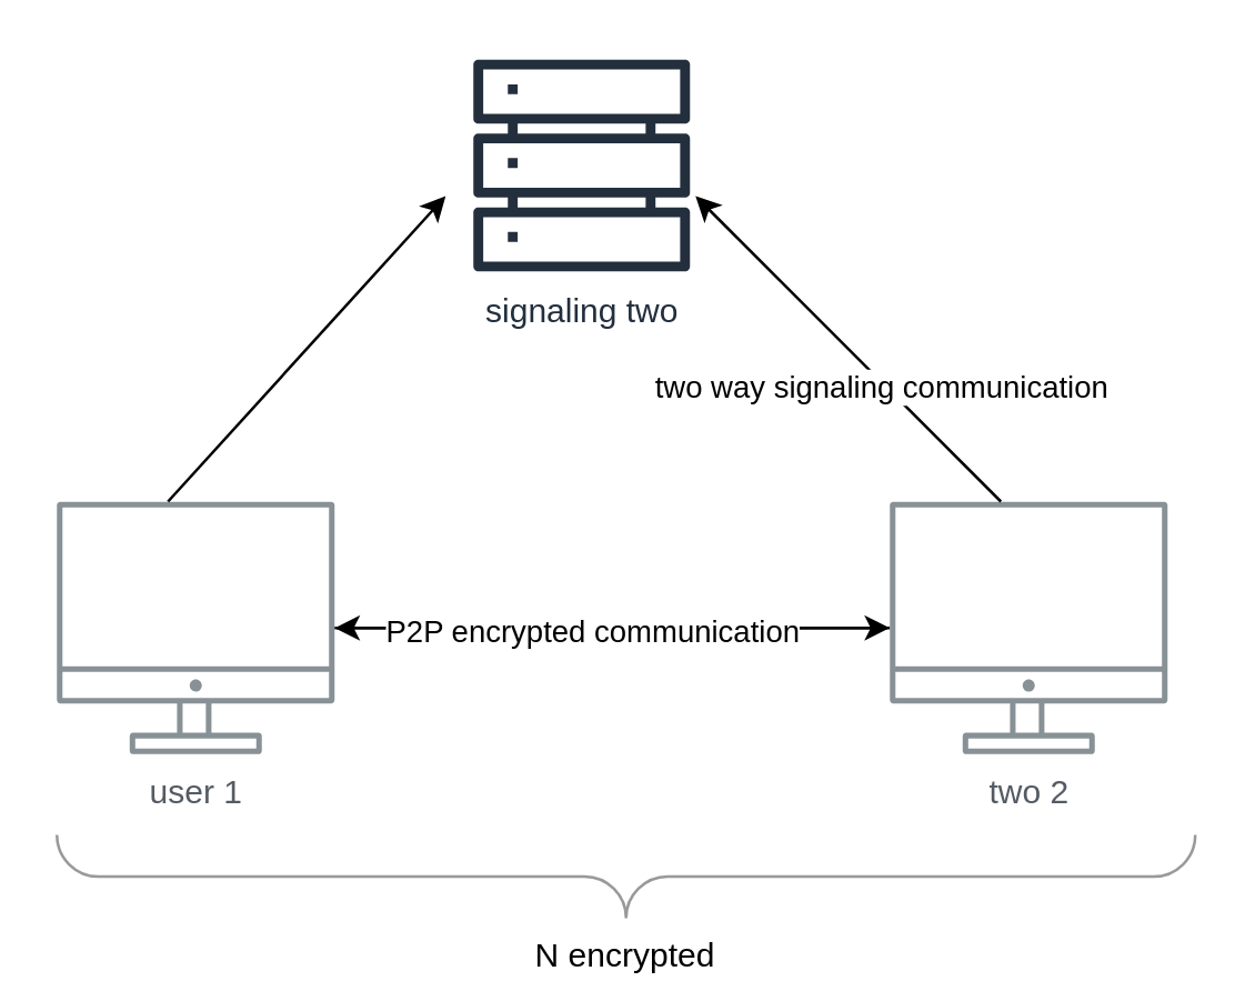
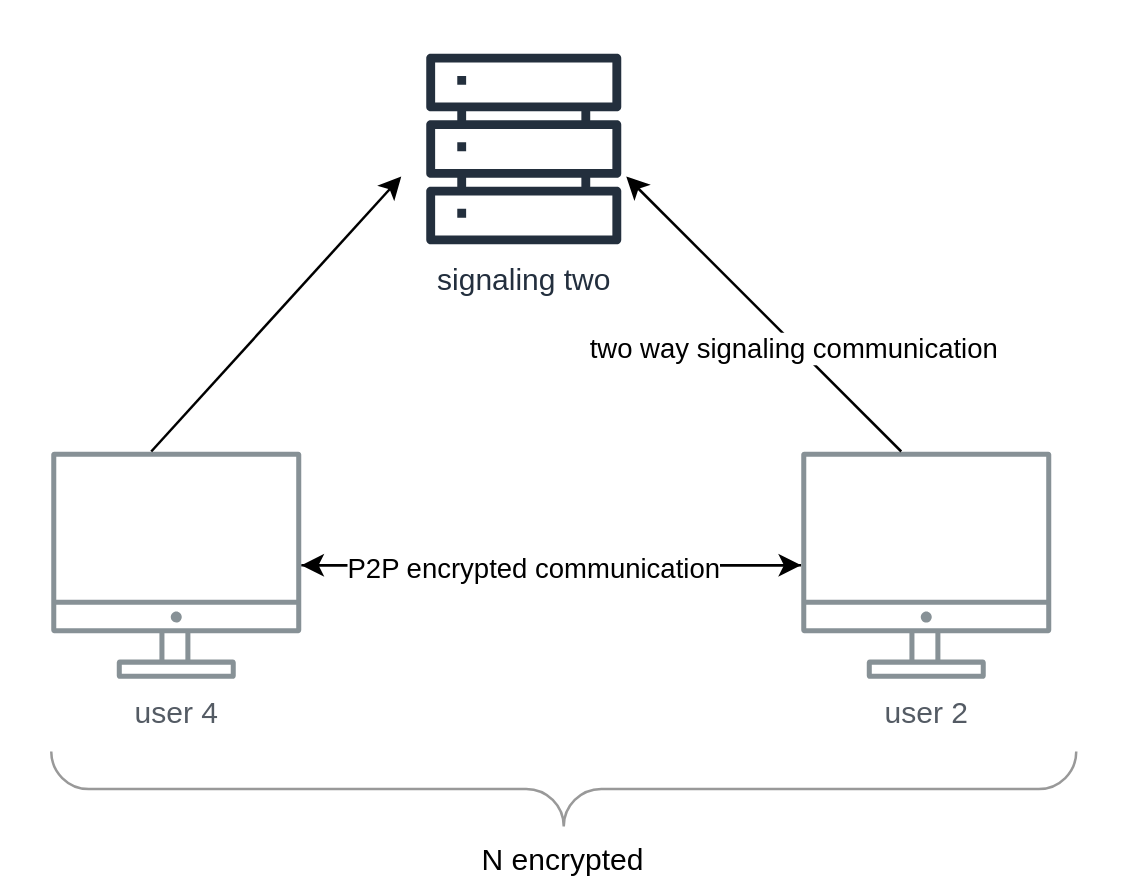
  <mxCell id="0" />
  <mxCell id="1" parent="0" />
  <mxCell id="2" style="edgeStyle=orthogonalEdgeStyle;rounded=0;orthogonalLoop=1;jettySize=auto;html=1;" edge="1" parent="1" source="3" target="6"><mxGeometry relative="1" as="geometry" /></mxCell>
- <mxCell id="3" value="user 1" style="sketch=0;outlineConnect=0;gradientColor=none;fontColor=#545B64;strokeColor=none;fillColor=#879196;dashed=0;verticalLabelPosition=bottom;verticalAlign=top;align=center;html=1;fontSize=12;fontStyle=0;aspect=fixed;shape=mxgraph.aws4.illustration_desktop;pointerEvents=1" vertex="1" parent="1"><mxGeometry x="20" y="180" width="100" height="91" as="geometry" /></mxCell>
+ <mxCell id="3" value="user 4" style="sketch=0;outlineConnect=0;gradientColor=none;fontColor=#545B64;strokeColor=none;fillColor=#879196;dashed=0;verticalLabelPosition=bottom;verticalAlign=top;align=center;html=1;fontSize=12;fontStyle=0;aspect=fixed;shape=mxgraph.aws4.illustration_desktop;pointerEvents=1" vertex="1" parent="1"><mxGeometry x="20" y="180" width="100" height="91" as="geometry" /></mxCell>
  <mxCell id="4" style="edgeStyle=orthogonalEdgeStyle;rounded=0;orthogonalLoop=1;jettySize=auto;html=1;" edge="1" parent="1" source="6" target="3"><mxGeometry relative="1" as="geometry" /></mxCell>
  <mxCell id="5" value="&lt;div&gt;P2P encrypted communication&lt;/div&gt;" style="edgeLabel;html=1;align=center;verticalAlign=middle;resizable=0;points=[];" vertex="1" connectable="0" parent="4"><mxGeometry x="0.077" y="1" relative="1" as="geometry"><mxPoint as="offset" /></mxGeometry></mxCell>
- <mxCell id="6" value="two 2" style="sketch=0;outlineConnect=0;gradientColor=none;fontColor=#545B64;strokeColor=none;fillColor=#879196;dashed=0;verticalLabelPosition=bottom;verticalAlign=top;align=center;html=1;fontSize=12;fontStyle=0;aspect=fixed;shape=mxgraph.aws4.illustration_desktop;pointerEvents=1" vertex="1" parent="1"><mxGeometry x="320" y="180" width="100" height="91" as="geometry" /></mxCell>
+ <mxCell id="6" value="user 2" style="sketch=0;outlineConnect=0;gradientColor=none;fontColor=#545B64;strokeColor=none;fillColor=#879196;dashed=0;verticalLabelPosition=bottom;verticalAlign=top;align=center;html=1;fontSize=12;fontStyle=0;aspect=fixed;shape=mxgraph.aws4.illustration_desktop;pointerEvents=1" vertex="1" parent="1"><mxGeometry x="320" y="180" width="100" height="91" as="geometry" /></mxCell>
  <mxCell id="7" value="N encrypted" style="verticalLabelPosition=bottom;shadow=0;dashed=0;align=center;html=1;verticalAlign=top;strokeWidth=1;shape=mxgraph.mockup.markup.curlyBrace;whiteSpace=wrap;strokeColor=#999999;direction=west;" vertex="1" parent="1"><mxGeometry x="20" y="300" width="410" height="30" as="geometry" /></mxCell>
  <mxCell id="8" value="signaling two" style="sketch=0;outlineConnect=0;fontColor=#232F3E;gradientColor=none;fillColor=#232F3D;strokeColor=none;dashed=0;verticalLabelPosition=bottom;verticalAlign=top;align=center;html=1;fontSize=12;fontStyle=0;aspect=fixed;pointerEvents=1;shape=mxgraph.aws4.servers;" vertex="1" parent="1"><mxGeometry x="170" y="20" width="78" height="78" as="geometry" /></mxCell>
  <mxCell id="9" value="" style="endArrow=classic;html=1;rounded=0;" edge="1" parent="1"><mxGeometry width="50" height="50" relative="1" as="geometry"><mxPoint x="60" y="180" as="sourcePoint" /><mxPoint x="160" y="70" as="targetPoint" /></mxGeometry></mxCell>
  <mxCell id="10" value="" style="endArrow=classic;html=1;rounded=0;" edge="1" parent="1"><mxGeometry width="50" height="50" relative="1" as="geometry"><mxPoint x="360" y="180" as="sourcePoint" /><mxPoint x="250" y="70" as="targetPoint" /></mxGeometry></mxCell>
  <mxCell id="11" value="two way signaling communication" style="edgeLabel;html=1;align=center;verticalAlign=middle;resizable=0;points=[];" vertex="1" connectable="0" parent="10"><mxGeometry x="-0.227" y="1" relative="1" as="geometry"><mxPoint as="offset" /></mxGeometry></mxCell>
